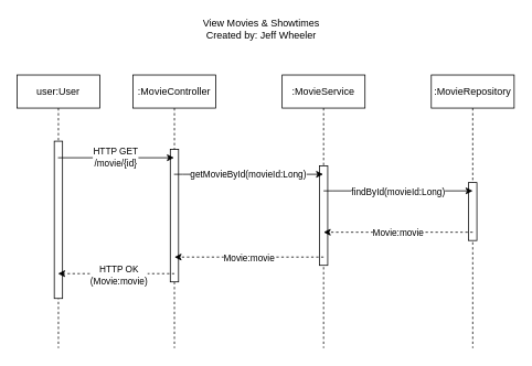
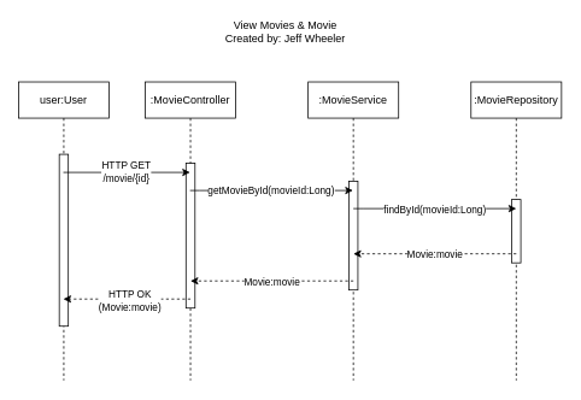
  <mxCell id="0" />
  <mxCell id="1" parent="0" />
  <mxCell id="2" value="user:User" style="shape=umlLifeline;perimeter=lifelinePerimeter;whiteSpace=wrap;html=1;container=0;dropTarget=0;collapsible=0;recursiveResize=0;outlineConnect=0;portConstraint=eastwest;newEdgeStyle={&quot;edgeStyle&quot;:&quot;elbowEdgeStyle&quot;,&quot;elbow&quot;:&quot;vertical&quot;,&quot;curved&quot;:0,&quot;rounded&quot;:0};" parent="1" vertex="1"><mxGeometry y="90" width="100" height="330" as="geometry" x="20" /></mxCell>
  <mxCell id="3" value="" style="html=1;points=[];perimeter=orthogonalPerimeter;outlineConnect=0;targetShapes=umlLifeline;portConstraint=eastwest;newEdgeStyle={&quot;edgeStyle&quot;:&quot;elbowEdgeStyle&quot;,&quot;elbow&quot;:&quot;vertical&quot;,&quot;curved&quot;:0,&quot;rounded&quot;:0};" parent="2" vertex="1"><mxGeometry x="45" y="80" width="10" height="190" as="geometry" /></mxCell>
  <mxCell id="4" value=":MovieController" style="shape=umlLifeline;perimeter=lifelinePerimeter;whiteSpace=wrap;html=1;container=0;dropTarget=0;collapsible=0;recursiveResize=0;outlineConnect=0;portConstraint=eastwest;newEdgeStyle={&quot;edgeStyle&quot;:&quot;elbowEdgeStyle&quot;,&quot;elbow&quot;:&quot;vertical&quot;,&quot;curved&quot;:0,&quot;rounded&quot;:0};" parent="1" vertex="1"><mxGeometry x="160" y="90" width="100" height="330" as="geometry" /></mxCell>
  <mxCell id="5" value="" style="html=1;points=[];perimeter=orthogonalPerimeter;outlineConnect=0;targetShapes=umlLifeline;portConstraint=eastwest;newEdgeStyle={&quot;edgeStyle&quot;:&quot;elbowEdgeStyle&quot;,&quot;elbow&quot;:&quot;vertical&quot;,&quot;curved&quot;:0,&quot;rounded&quot;:0};" parent="4" vertex="1"><mxGeometry x="45" y="90" width="10" height="160" as="geometry" /></mxCell>
- <mxCell id="6" value="View Movies &amp;amp; Showtimes&lt;div&gt;Created by: Jeff Wheeler&lt;/div&gt;" style="text;html=1;align=center;verticalAlign=middle;whiteSpace=wrap;rounded=0;" vertex="1" parent="1"><mxGeometry x="220" width="190" height="30" as="geometry" y="20" /></mxCell>
+ <mxCell id="6" value="View Movies &amp;amp; Movie&lt;div&gt;Created by: Jeff Wheeler&lt;/div&gt;" style="text;html=1;align=center;verticalAlign=middle;whiteSpace=wrap;rounded=0;" vertex="1" parent="1"><mxGeometry x="220" width="190" height="30" as="geometry" y="20" /></mxCell>
  <mxCell id="7" value=":MovieService" style="shape=umlLifeline;perimeter=lifelinePerimeter;whiteSpace=wrap;html=1;container=0;dropTarget=0;collapsible=0;recursiveResize=0;outlineConnect=0;portConstraint=eastwest;newEdgeStyle={&quot;edgeStyle&quot;:&quot;elbowEdgeStyle&quot;,&quot;elbow&quot;:&quot;vertical&quot;,&quot;curved&quot;:0,&quot;rounded&quot;:0};" vertex="1" parent="1"><mxGeometry x="340" y="90" width="100" height="330" as="geometry" /></mxCell>
  <mxCell id="8" value="" style="html=1;points=[];perimeter=orthogonalPerimeter;outlineConnect=0;targetShapes=umlLifeline;portConstraint=eastwest;newEdgeStyle={&quot;edgeStyle&quot;:&quot;elbowEdgeStyle&quot;,&quot;elbow&quot;:&quot;vertical&quot;,&quot;curved&quot;:0,&quot;rounded&quot;:0};" vertex="1" parent="7"><mxGeometry x="45" y="110" width="10" height="120" as="geometry" /></mxCell>
  <mxCell id="9" value=":MovieRepository" style="shape=umlLifeline;perimeter=lifelinePerimeter;whiteSpace=wrap;html=1;container=0;dropTarget=0;collapsible=0;recursiveResize=0;outlineConnect=0;portConstraint=eastwest;newEdgeStyle={&quot;edgeStyle&quot;:&quot;elbowEdgeStyle&quot;,&quot;elbow&quot;:&quot;vertical&quot;,&quot;curved&quot;:0,&quot;rounded&quot;:0};" vertex="1" parent="1"><mxGeometry x="520" y="90" width="100" height="330" as="geometry" /></mxCell>
  <mxCell id="10" value="" style="html=1;points=[];perimeter=orthogonalPerimeter;outlineConnect=0;targetShapes=umlLifeline;portConstraint=eastwest;newEdgeStyle={&quot;edgeStyle&quot;:&quot;elbowEdgeStyle&quot;,&quot;elbow&quot;:&quot;vertical&quot;,&quot;curved&quot;:0,&quot;rounded&quot;:0};" vertex="1" parent="9"><mxGeometry x="45" y="130" width="10" height="70" as="geometry" /></mxCell>
  <mxCell id="11" value="" style="endArrow=classic;html=1;rounded=0;" edge="1" parent="1" source="2"><mxGeometry width="50" height="50" relative="1" as="geometry"><mxPoint x="89.5" y="190" as="sourcePoint" /><mxPoint x="209.5" y="190" as="targetPoint" /></mxGeometry></mxCell>
  <mxCell id="12" value="HTTP GET&lt;br&gt;/movie/{id}" style="edgeLabel;html=1;align=center;verticalAlign=middle;resizable=0;points=[];" vertex="1" connectable="0" parent="11"><mxGeometry x="-0.013" y="1" relative="1" as="geometry"><mxPoint as="offset" /></mxGeometry></mxCell>
  <mxCell id="13" value="" style="endArrow=classic;html=1;rounded=0;" edge="1" parent="1"><mxGeometry width="50" height="50" relative="1" as="geometry"><mxPoint x="209.5" y="210" as="sourcePoint" /><mxPoint x="389.5" y="210" as="targetPoint" /><Array as="points"><mxPoint x="220" y="210" /></Array></mxGeometry></mxCell>
  <mxCell id="14" value="getMovieById(movieId:Long)" style="edgeLabel;html=1;align=center;verticalAlign=middle;resizable=0;points=[];" vertex="1" connectable="0" parent="13"><mxGeometry x="-0.013" y="1" relative="1" as="geometry"><mxPoint as="offset" /></mxGeometry></mxCell>
  <mxCell id="15" value="" style="endArrow=classic;html=1;rounded=0;dashed=1;" edge="1" parent="1"><mxGeometry width="50" height="50" relative="1" as="geometry"><mxPoint x="570" y="280" as="sourcePoint" /><mxPoint x="390" y="280" as="targetPoint" /></mxGeometry></mxCell>
  <mxCell id="16" value="Movie:movie" style="edgeLabel;html=1;align=center;verticalAlign=middle;resizable=0;points=[];" vertex="1" connectable="0" parent="15"><mxGeometry x="0.011" relative="1" as="geometry"><mxPoint as="offset" /></mxGeometry></mxCell>
  <mxCell id="17" value="" style="endArrow=classic;html=1;rounded=0;" edge="1" parent="1"><mxGeometry width="50" height="50" relative="1" as="geometry"><mxPoint x="390" y="230" as="sourcePoint" /><mxPoint x="570" y="230" as="targetPoint" /><Array as="points"><mxPoint x="400.5" y="230" /></Array></mxGeometry></mxCell>
  <mxCell id="18" value="findById(movieId:Long)" style="edgeLabel;html=1;align=center;verticalAlign=middle;resizable=0;points=[];" vertex="1" connectable="0" parent="17"><mxGeometry x="-0.013" y="1" relative="1" as="geometry"><mxPoint y="1" as="offset" /></mxGeometry></mxCell>
  <mxCell id="19" value="" style="endArrow=classic;html=1;rounded=0;dashed=1;" edge="1" parent="1"><mxGeometry width="50" height="50" relative="1" as="geometry"><mxPoint x="390" y="310" as="sourcePoint" /><mxPoint x="210" y="310" as="targetPoint" /></mxGeometry></mxCell>
  <mxCell id="20" value="Movie:movie" style="edgeLabel;html=1;align=center;verticalAlign=middle;resizable=0;points=[];" vertex="1" connectable="0" parent="19"><mxGeometry x="0.011" relative="1" as="geometry"><mxPoint as="offset" /></mxGeometry></mxCell>
  <mxCell id="21" value="" style="endArrow=classic;html=1;rounded=0;dashed=1;" edge="1" parent="1" target="2"><mxGeometry width="50" height="50" relative="1" as="geometry"><mxPoint x="210" y="330" as="sourcePoint" /><mxPoint x="90" y="330" as="targetPoint" /></mxGeometry></mxCell>
  <mxCell id="22" value="HTTP OK&lt;div&gt;(Movie:movie)&lt;/div&gt;" style="edgeLabel;html=1;align=center;verticalAlign=middle;resizable=0;points=[];" vertex="1" connectable="0" parent="21"><mxGeometry x="-0.033" y="1" relative="1" as="geometry"><mxPoint as="offset" /></mxGeometry></mxCell>
